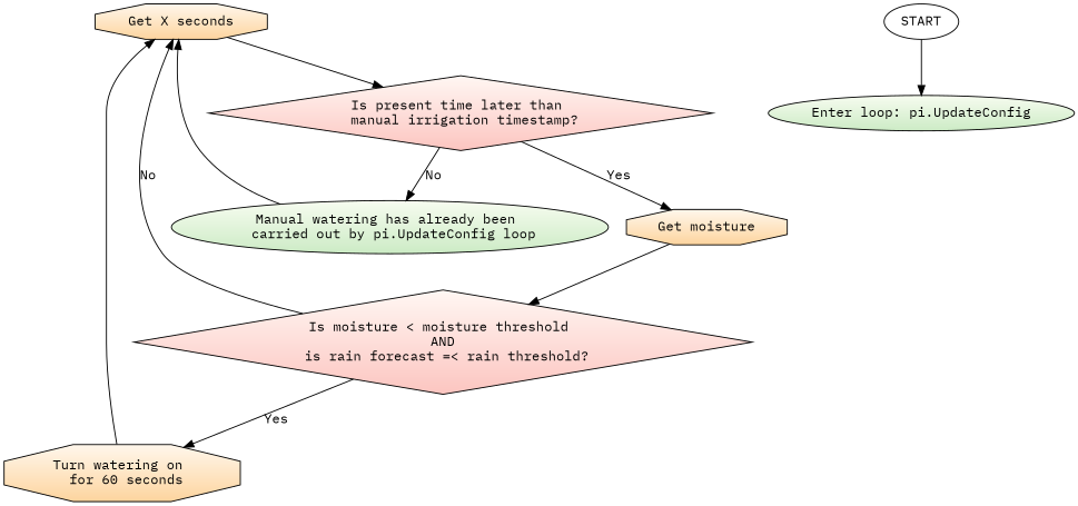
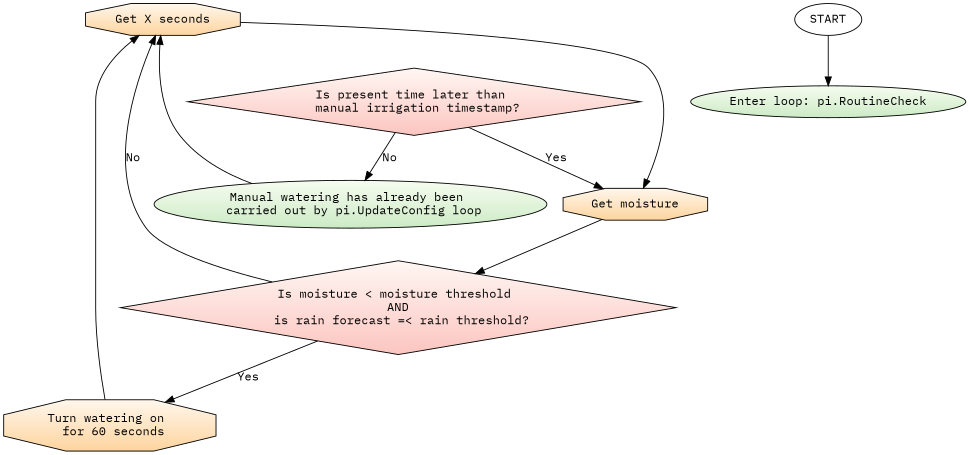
  digraph {
    fontname="IBM Plex Mono"
    node [fillcolor="/orrd9/1:/orrd9/3" fontname="IBM Plex Mono" gradientangle=270 shape=octagon style=filled]
    edge [fontname="IBM Plex Mono"]
    n1 [label="Get X seconds"]
    "Turn watering on \n for 60 seconds"
    "Get moisture"
    "Is present time later than \n manual irrigation timestamp?" [fillcolor="/rdpu9/1:/rdpu9/3" shape=diamond]
    "Is moisture < moisture threshold \n AND \n is rain forecast =< rain threshold?" [fillcolor="/rdpu9/1:/rdpu9/3" shape=diamond]
-   "Enter loop: pi.RoutineCheck" [fillcolor="/gnbu9/1:/gnbu9/3" shape=ellipse label="Enter loop: pi.UpdateConfig"]
+   "Enter loop: pi.RoutineCheck" [fillcolor="/gnbu9/1:/gnbu9/3" shape=ellipse]
    "Manual watering has already been \n carried out by pi.UpdateConfig loop" [fillcolor="/gnbu9/1:/gnbu9/3" shape=ellipse]
    START [fillcolor="" gradientangle="" shape="" style=""]
    subgraph sub_1 {
      n1
      "Turn watering on \n for 60 seconds"
      "Get moisture"
    }
    subgraph sub_2 {
      "Is present time later than \n manual irrigation timestamp?"
      "Is moisture < moisture threshold \n AND \n is rain forecast =< rain threshold?"
    }
    subgraph sub_3 {
      "Enter loop: pi.RoutineCheck"
      "Manual watering has already been \n carried out by pi.UpdateConfig loop"
    }
-   n1 -> "Is present time later than \n manual irrigation timestamp?"
+   n1 -> "Get moisture"
    "Turn watering on \n for 60 seconds" -> n1
    "Get moisture" -> "Is moisture < moisture threshold \n AND \n is rain forecast =< rain threshold?"
    "Is present time later than \n manual irrigation timestamp?" -> "Get moisture" [label=Yes]
    "Is present time later than \n manual irrigation timestamp?" -> "Manual watering has already been \n carried out by pi.UpdateConfig loop" [label=No]
    "Is moisture < moisture threshold \n AND \n is rain forecast =< rain threshold?" -> n1 [label=No]
    "Is moisture < moisture threshold \n AND \n is rain forecast =< rain threshold?" -> "Turn watering on \n for 60 seconds" [label=Yes]
    "Manual watering has already been \n carried out by pi.UpdateConfig loop" -> n1
    START -> "Enter loop: pi.RoutineCheck"
  }
